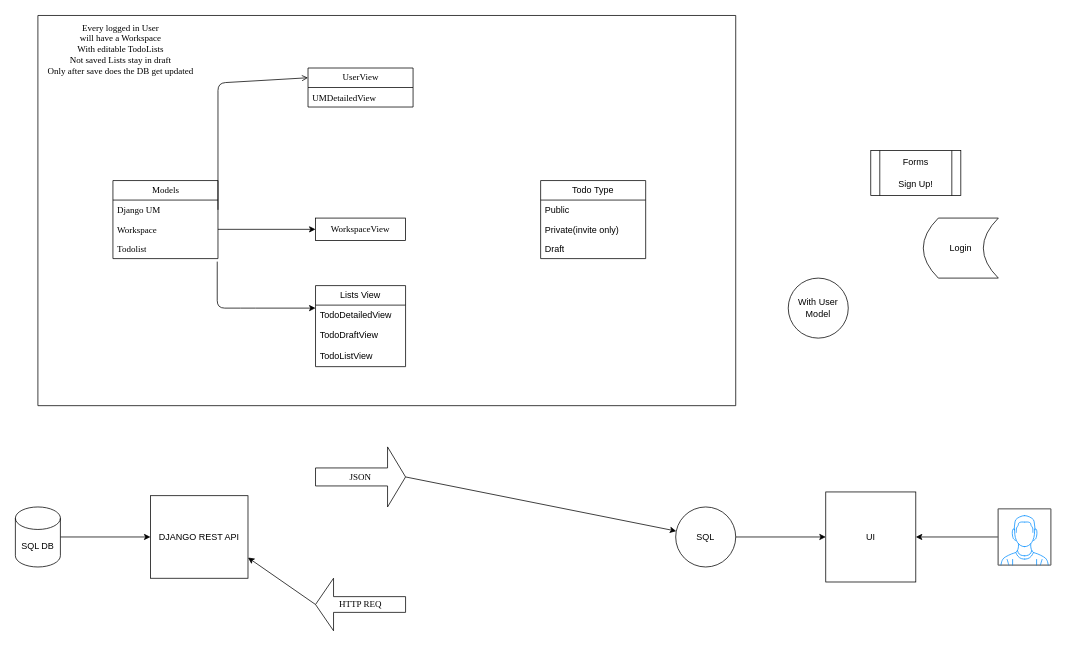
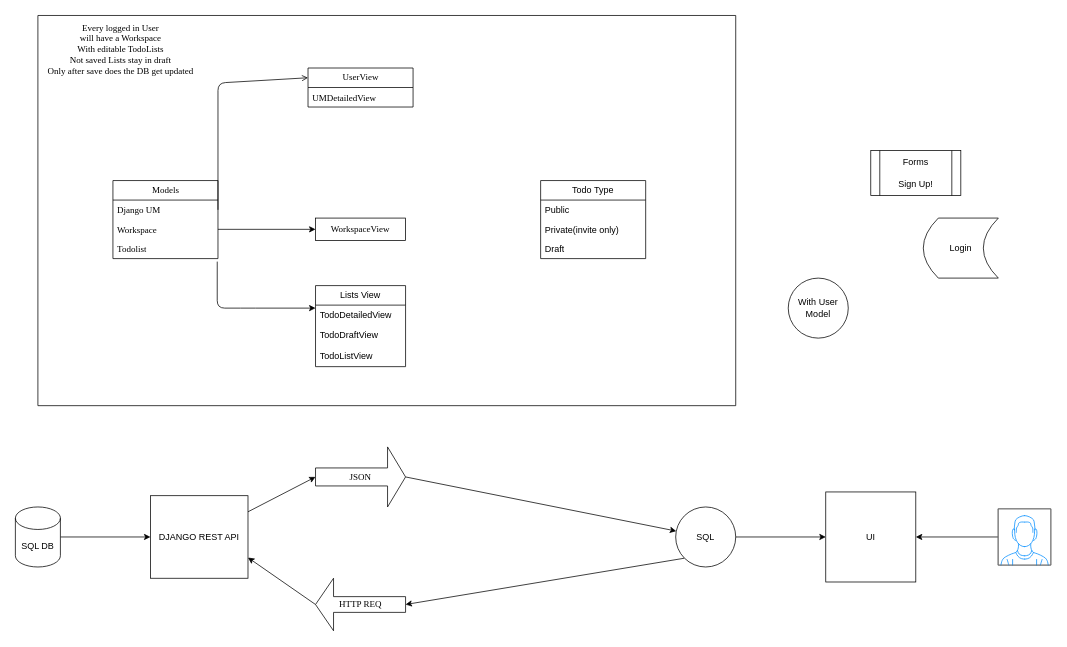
  <mxCell id="0" />
  <mxCell id="1" parent="0" />
  <mxCell id="2" value="" style="edgeStyle=none;html=1;" edge="1" parent="1" source="3" target="17"><mxGeometry relative="1" as="geometry" /></mxCell>
  <mxCell id="3" value="SQL DB" style="shape=cylinder3;whiteSpace=wrap;html=1;boundedLbl=1;backgroundOutline=1;size=15;rounded=0;" parent="1" vertex="1"><mxGeometry x="20" y="675" width="60" height="80" as="geometry" /></mxCell>
  <mxCell id="4" value="&lt;div&gt;With User Model&lt;/div&gt;" style="ellipse;whiteSpace=wrap;html=1;aspect=fixed;rounded=0;" parent="1" vertex="1"><mxGeometry x="1050" y="370" width="80" height="80" as="geometry" /></mxCell>
  <mxCell id="5" value="&lt;div&gt;UI&lt;/div&gt;" style="whiteSpace=wrap;html=1;aspect=fixed;rounded=0;" parent="1" vertex="1"><mxGeometry x="1100" y="655" width="120" height="120" as="geometry" /></mxCell>
  <mxCell id="6" value="&lt;div&gt;Forms&lt;/div&gt;&lt;div&gt;&lt;br&gt;&lt;/div&gt;Sign Up!" style="shape=process;whiteSpace=wrap;html=1;backgroundOutline=1;rounded=0;" parent="1" vertex="1"><mxGeometry x="1160" y="200" width="120" height="60" as="geometry" /></mxCell>
  <mxCell id="7" value="Login" style="shape=dataStorage;whiteSpace=wrap;html=1;fixedSize=1;rounded=0;" parent="1" vertex="1"><mxGeometry x="1230" y="290" width="100" height="80" as="geometry" /></mxCell>
  <mxCell id="8" value="Lists View" style="swimlane;fontStyle=0;childLayout=stackLayout;horizontal=1;startSize=26;fillColor=none;horizontalStack=0;resizeParent=1;resizeParentMax=0;resizeLast=0;collapsible=1;marginBottom=0;whiteSpace=wrap;html=1;rounded=0;" parent="1" vertex="1"><mxGeometry x="420" y="380" width="120" height="108" as="geometry" /></mxCell>
  <mxCell id="9" value="TodoDetailedView" style="text;strokeColor=none;fillColor=none;align=left;verticalAlign=top;spacingLeft=4;spacingRight=4;overflow=hidden;rotatable=0;points=[[0,0.5],[1,0.5]];portConstraint=eastwest;whiteSpace=wrap;html=1;rounded=0;" parent="8" vertex="1"><mxGeometry y="26" width="120" height="26" as="geometry" /></mxCell>
  <mxCell id="10" value="TodoDraftView" style="text;strokeColor=none;fillColor=none;align=left;verticalAlign=top;spacingLeft=4;spacingRight=4;overflow=hidden;rotatable=0;points=[[0,0.5],[1,0.5]];portConstraint=eastwest;whiteSpace=wrap;html=1;rounded=0;" parent="8" vertex="1"><mxGeometry y="52" width="120" height="28" as="geometry" /></mxCell>
  <mxCell id="11" value="TodoListView" style="text;strokeColor=none;fillColor=none;align=left;verticalAlign=top;spacingLeft=4;spacingRight=4;overflow=hidden;rotatable=0;points=[[0,0.5],[1,0.5]];portConstraint=eastwest;whiteSpace=wrap;html=1;rounded=0;" vertex="1" parent="8"><mxGeometry y="80" width="120" height="28" as="geometry" /></mxCell>
  <mxCell id="12" value="Todo Type" style="swimlane;fontStyle=0;childLayout=stackLayout;horizontal=1;startSize=26;fillColor=none;horizontalStack=0;resizeParent=1;resizeParentMax=0;resizeLast=0;collapsible=1;marginBottom=0;whiteSpace=wrap;html=1;rounded=0;" parent="1" vertex="1"><mxGeometry x="720" width="140" height="104" as="geometry" y="240"><mxRectangle x="400" width="70" height="30" as="alternateBounds" /></mxGeometry></mxCell>
  <mxCell id="13" value="Public" style="text;strokeColor=none;fillColor=none;align=left;verticalAlign=top;spacingLeft=4;spacingRight=4;overflow=hidden;rotatable=0;points=[[0,0.5],[1,0.5]];portConstraint=eastwest;whiteSpace=wrap;html=1;rounded=0;" parent="12" vertex="1"><mxGeometry y="26" width="140" height="26" as="geometry" /></mxCell>
  <mxCell id="14" value="Private(invite only)" style="text;strokeColor=none;fillColor=none;align=left;verticalAlign=top;spacingLeft=4;spacingRight=4;overflow=hidden;rotatable=0;points=[[0,0.5],[1,0.5]];portConstraint=eastwest;whiteSpace=wrap;html=1;rounded=0;" parent="12" vertex="1"><mxGeometry y="52" width="140" height="26" as="geometry" /></mxCell>
  <mxCell id="15" value="Draft" style="text;strokeColor=none;fillColor=none;align=left;verticalAlign=top;spacingLeft=4;spacingRight=4;overflow=hidden;rotatable=0;points=[[0,0.5],[1,0.5]];portConstraint=eastwest;whiteSpace=wrap;html=1;rounded=0;" parent="12" vertex="1"><mxGeometry y="78" width="140" height="26" as="geometry" /></mxCell>
+ <mxCell id="16" value="" style="edgeStyle=none;html=1;entryX=0;entryY=0.5;entryDx=0;entryDy=0;entryPerimeter=0;" edge="1" parent="1" source="17" target="24"><mxGeometry relative="1" as="geometry"><mxPoint x="440" y="635" as="targetPoint" /></mxGeometry></mxCell>
  <mxCell id="17" value="DJANGO REST API" style="whiteSpace=wrap;html=1;rounded=0;" vertex="1" parent="1"><mxGeometry x="200" y="660" width="130" height="110" as="geometry" /></mxCell>
  <mxCell id="18" value="" style="edgeStyle=none;html=1;exitX=1;exitY=0.5;exitDx=0;exitDy=0;exitPerimeter=0;" edge="1" parent="1" source="24" target="21"><mxGeometry relative="1" as="geometry"><mxPoint x="530" y="655" as="sourcePoint" /></mxGeometry></mxCell>
  <mxCell id="19" style="edgeStyle=none;html=1;" edge="1" parent="1" source="21" target="5"><mxGeometry relative="1" as="geometry" /></mxCell>
+ <mxCell id="20" style="edgeStyle=none;html=1;exitX=0;exitY=1;exitDx=0;exitDy=0;entryX=0;entryY=0.5;entryDx=0;entryDy=0;entryPerimeter=0;fontFamily=Verdana;" edge="1" parent="1" source="21" target="23"><mxGeometry relative="1" as="geometry" /></mxCell>
  <mxCell id="21" value="SQL" style="ellipse;whiteSpace=wrap;html=1;rounded=0;" vertex="1" parent="1"><mxGeometry x="900" y="675" width="80" height="80" as="geometry" /></mxCell>
  <mxCell id="22" style="edgeStyle=none;html=1;exitX=1;exitY=0.5;exitDx=0;exitDy=0;exitPerimeter=0;entryX=1;entryY=0.75;entryDx=0;entryDy=0;fontFamily=Verdana;" edge="1" parent="1" source="23" target="17"><mxGeometry relative="1" as="geometry" /></mxCell>
  <mxCell id="23" value="HTTP REQ" style="shape=singleArrow;direction=west;whiteSpace=wrap;html=1;fontFamily=Verdana;" vertex="1" parent="1"><mxGeometry x="420" y="770" width="120" height="70" as="geometry" /></mxCell>
  <mxCell id="24" value="JSON" style="shape=singleArrow;whiteSpace=wrap;html=1;fontFamily=Verdana;" vertex="1" parent="1"><mxGeometry x="420" y="595" width="120" height="80" as="geometry" /></mxCell>
  <mxCell id="25" value="Models" style="swimlane;fontStyle=0;childLayout=stackLayout;horizontal=1;startSize=26;fillColor=none;horizontalStack=0;resizeParent=1;resizeParentMax=0;resizeLast=0;collapsible=1;marginBottom=0;html=1;fontFamily=Verdana;" vertex="1" parent="1"><mxGeometry x="150" width="140" height="104" as="geometry" y="240" /></mxCell>
  <mxCell id="26" value="Django UM" style="text;strokeColor=none;fillColor=none;align=left;verticalAlign=top;spacingLeft=4;spacingRight=4;overflow=hidden;rotatable=0;points=[[0,0.5],[1,0.5]];portConstraint=eastwest;whiteSpace=wrap;html=1;fontFamily=Verdana;" vertex="1" parent="25"><mxGeometry y="26" width="140" height="26" as="geometry" /></mxCell>
  <mxCell id="27" value="Workspace" style="text;strokeColor=none;fillColor=none;align=left;verticalAlign=top;spacingLeft=4;spacingRight=4;overflow=hidden;rotatable=0;points=[[0,0.5],[1,0.5]];portConstraint=eastwest;whiteSpace=wrap;html=1;fontFamily=Verdana;" vertex="1" parent="25"><mxGeometry y="52" width="140" height="26" as="geometry" /></mxCell>
  <mxCell id="28" value="Todolist" style="text;strokeColor=none;fillColor=none;align=left;verticalAlign=top;spacingLeft=4;spacingRight=4;overflow=hidden;rotatable=0;points=[[0,0.5],[1,0.5]];portConstraint=eastwest;whiteSpace=wrap;html=1;fontFamily=Verdana;" vertex="1" parent="25"><mxGeometry y="78" width="140" height="26" as="geometry" /></mxCell>
  <mxCell id="29" style="edgeStyle=none;html=1;fontFamily=Verdana;exitX=0.993;exitY=1.154;exitDx=0;exitDy=0;exitPerimeter=0;" edge="1" parent="1" source="28"><mxGeometry relative="1" as="geometry"><mxPoint x="420" y="410" as="targetPoint" /><Array as="points"><mxPoint x="289" y="410" /><mxPoint x="330" y="410" /></Array></mxGeometry></mxCell>
  <mxCell id="30" value="WorkspaceView" style="whiteSpace=wrap;html=1;fontFamily=Verdana;" vertex="1" parent="1"><mxGeometry x="420" y="290" width="120" height="30" as="geometry" /></mxCell>
  <mxCell id="31" style="edgeStyle=none;html=1;exitX=1;exitY=0.5;exitDx=0;exitDy=0;fontFamily=Verdana;" edge="1" parent="1" source="27" target="30"><mxGeometry relative="1" as="geometry" /></mxCell>
  <mxCell id="32" value="UserView" style="swimlane;fontStyle=0;childLayout=stackLayout;horizontal=1;startSize=26;fillColor=none;horizontalStack=0;resizeParent=1;resizeParentMax=0;resizeLast=0;collapsible=1;marginBottom=0;html=1;fontFamily=Verdana;" vertex="1" parent="1"><mxGeometry x="410" y="90" width="140" height="52" as="geometry" /></mxCell>
  <mxCell id="33" value="UMDetailedView" style="text;strokeColor=none;fillColor=none;align=left;verticalAlign=top;spacingLeft=4;spacingRight=4;overflow=hidden;rotatable=0;points=[[0,0.5],[1,0.5]];portConstraint=eastwest;whiteSpace=wrap;html=1;fontFamily=Verdana;" vertex="1" parent="32"><mxGeometry y="26" width="140" height="26" as="geometry" /></mxCell>
  <mxCell id="34" style="edgeStyle=none;html=1;exitX=1;exitY=0.5;exitDx=0;exitDy=0;entryX=0;entryY=0.25;entryDx=0;entryDy=0;fontFamily=Verdana;endArrow=open;" edge="1" parent="1" source="26" target="32"><mxGeometry relative="1" as="geometry"><Array as="points"><mxPoint x="290" y="110" /></Array></mxGeometry></mxCell>
  <mxCell id="35" value="" style="swimlane;startSize=0;fontFamily=Verdana;" vertex="1" parent="1"><mxGeometry x="50" y="20" width="930" height="520" as="geometry" /></mxCell>
  <mxCell id="36" value="Every logged in User &lt;br&gt;will have a Workspace&lt;br&gt;With editable TodoLists&lt;br&gt;Not saved Lists stay in draft&lt;br&gt;Only after save does the DB get updated&lt;br&gt;" style="text;html=1;align=center;verticalAlign=middle;resizable=0;points=[];autosize=1;strokeColor=none;fillColor=none;fontFamily=Verdana;" vertex="1" parent="35"><mxGeometry width="220" height="90" as="geometry" /></mxCell>
  <mxCell id="37" style="edgeStyle=none;html=1;entryX=1;entryY=0.5;entryDx=0;entryDy=0;fontFamily=Verdana;" edge="1" parent="1" source="38" target="5"><mxGeometry relative="1" as="geometry" /></mxCell>
  <mxCell id="38" value="" style="verticalLabelPosition=bottom;shadow=0;dashed=0;align=center;html=1;verticalAlign=top;strokeWidth=1;shape=mxgraph.mockup.containers.userMale;strokeColor=#666666;strokeColor2=#008cff;fontFamily=Verdana;" vertex="1" parent="1"><mxGeometry x="1330" y="677.5" width="70" height="75" as="geometry" /></mxCell>
